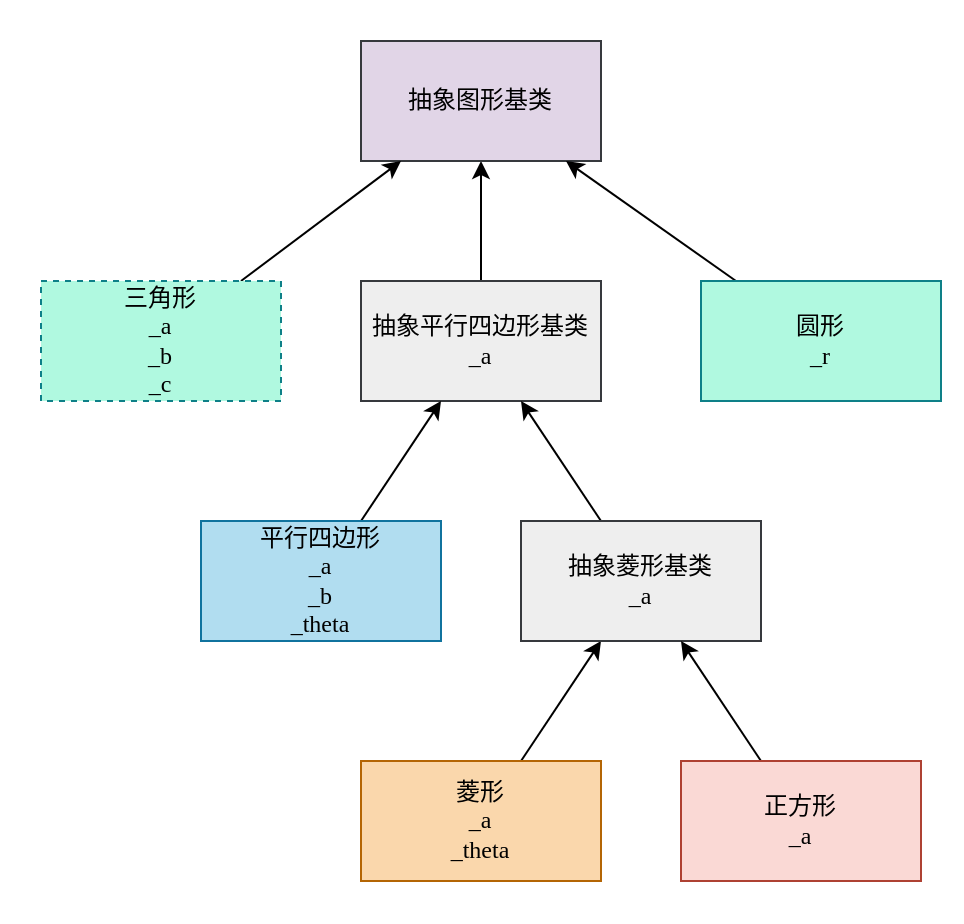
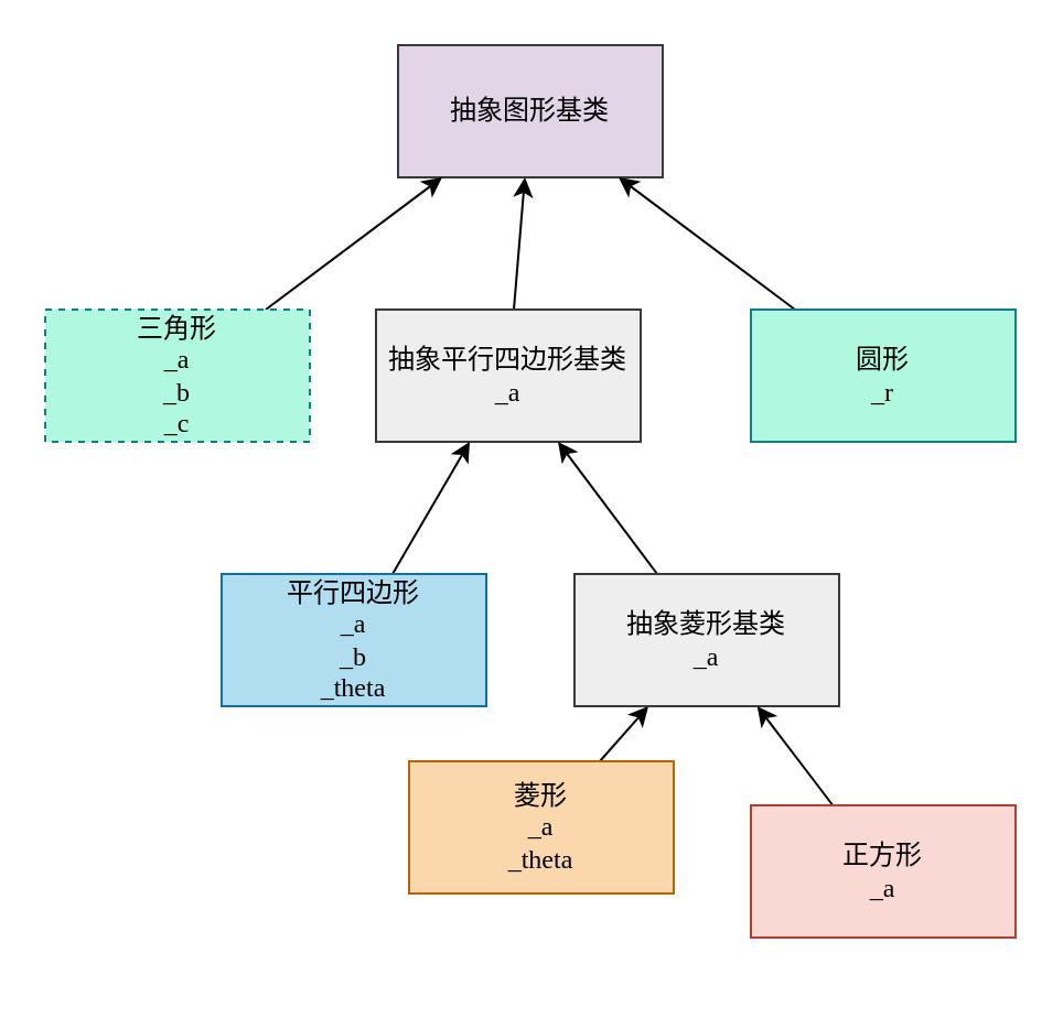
  <mxCell id="0" />
  <mxCell id="1" parent="0" />
  <mxCell id="2" style="rounded=0;orthogonalLoop=1;jettySize=auto;html=1;" parent="1" source="3" target="12" edge="1"><mxGeometry relative="1" as="geometry" /></mxCell>
- <mxCell id="3" value="&lt;font face=&quot;consolas&quot;&gt;抽象平行四边形基类&lt;br&gt;_a&lt;/font&gt;" style="rounded=0;whiteSpace=wrap;html=1;fillColor=#EEEEEE;strokeColor=#36393D;" parent="1" vertex="1"><mxGeometry x="180" y="140" width="120" height="60" as="geometry" /></mxCell>
+ <mxCell id="3" value="&lt;font face=&quot;consolas&quot;&gt;抽象平行四边形基类&lt;br&gt;_a&lt;/font&gt;" style="rounded=0;whiteSpace=wrap;html=1;fillColor=#EEEEEE;strokeColor=#36393D;" parent="1" vertex="1"><mxGeometry x="170" y="140" width="120" height="60" as="geometry" /></mxCell>
  <mxCell id="4" value="" style="rounded=0;orthogonalLoop=1;jettySize=auto;html=1;" parent="1" source="5" target="3" edge="1"><mxGeometry relative="1" as="geometry" /></mxCell>
  <mxCell id="5" value="&lt;font face=&quot;consolas&quot;&gt;平行四边形&lt;br&gt;_a&lt;br&gt;_b&lt;br&gt;_theta&lt;br&gt;&lt;/font&gt;" style="rounded=0;whiteSpace=wrap;html=1;fillColor=#b1ddf0;strokeColor=#10739e;" parent="1" vertex="1"><mxGeometry x="100" y="260" width="120" height="60" as="geometry" /></mxCell>
  <mxCell id="6" value="" style="rounded=0;orthogonalLoop=1;jettySize=auto;html=1;" parent="1" source="9" target="3" edge="1"><mxGeometry relative="1" as="geometry" /></mxCell>
  <mxCell id="7" style="rounded=0;orthogonalLoop=1;jettySize=auto;html=1;" parent="1" source="8" target="9" edge="1"><mxGeometry relative="1" as="geometry" /></mxCell>
- <mxCell id="8" value="&lt;font face=&quot;consolas&quot;&gt;菱形&lt;br&gt;_a&lt;br&gt;_theta&lt;br&gt;&lt;/font&gt;" style="rounded=0;whiteSpace=wrap;html=1;fillColor=#fad7ac;strokeColor=#b46504;" parent="1" vertex="1"><mxGeometry x="180" y="380" width="120" height="60" as="geometry" /></mxCell>
+ <mxCell id="8" value="&lt;font face=&quot;consolas&quot;&gt;菱形&lt;br&gt;_a&lt;br&gt;_theta&lt;br&gt;&lt;/font&gt;" style="rounded=0;whiteSpace=wrap;html=1;fillColor=#fad7ac;strokeColor=#b46504;" parent="1" vertex="1"><mxGeometry x="185" y="345" width="120" height="60" as="geometry" /></mxCell>
  <mxCell id="9" value="&lt;font face=&quot;consolas&quot;&gt;抽象菱形基类&lt;br&gt;_a&lt;/font&gt;" style="rounded=0;whiteSpace=wrap;html=1;fillColor=#EEEEEE;strokeColor=#36393D;" parent="1" vertex="1"><mxGeometry x="260" y="260" width="120" height="60" as="geometry" /></mxCell>
  <mxCell id="10" style="rounded=0;orthogonalLoop=1;jettySize=auto;html=1;" parent="1" source="11" target="9" edge="1"><mxGeometry relative="1" as="geometry" /></mxCell>
- <mxCell id="11" value="&lt;font face=&quot;consolas&quot;&gt;正方形&lt;br&gt;_a&lt;br&gt;&lt;/font&gt;" style="rounded=0;whiteSpace=wrap;html=1;fillColor=#fad9d5;strokeColor=#ae4132;" parent="1" vertex="1"><mxGeometry x="340" y="380" width="120" height="60" as="geometry" /></mxCell>
+ <mxCell id="11" value="&lt;font face=&quot;consolas&quot;&gt;正方形&lt;br&gt;_a&lt;br&gt;&lt;/font&gt;" style="rounded=0;whiteSpace=wrap;html=1;fillColor=#fad9d5;strokeColor=#ae4132;" parent="1" vertex="1"><mxGeometry x="340" y="365" width="120" height="60" as="geometry" /></mxCell>
  <mxCell id="12" value="&lt;font face=&quot;consolas&quot;&gt;抽象图形基类&lt;br&gt;&lt;/font&gt;" style="rounded=0;whiteSpace=wrap;html=1;fillColor=#e1d5e7;strokeColor=#36393D;" parent="1" vertex="1"><mxGeometry x="180" y="20" width="120" height="60" as="geometry" /></mxCell>
  <mxCell id="13" style="rounded=0;orthogonalLoop=1;jettySize=auto;html=1;" parent="1" source="14" target="12" edge="1"><mxGeometry relative="1" as="geometry" /></mxCell>
  <mxCell id="14" value="&lt;font face=&quot;consolas&quot;&gt;三角形&lt;br&gt;_a&lt;br&gt;_b&lt;br&gt;_c&lt;br&gt;&lt;/font&gt;" style="rounded=0;whiteSpace=wrap;html=1;fillColor=#B0F9E0;strokeColor=#0E8088;dashed=1;" parent="1" vertex="1"><mxGeometry x="20" y="140" width="120" height="60" as="geometry" /></mxCell>
  <mxCell id="15" style="rounded=0;orthogonalLoop=1;jettySize=auto;html=1;" parent="1" source="16" target="12" edge="1"><mxGeometry relative="1" as="geometry" /></mxCell>
- <mxCell id="16" value="&lt;font face=&quot;consolas&quot;&gt;圆形&lt;br&gt;_r&lt;br&gt;&lt;/font&gt;" style="rounded=0;whiteSpace=wrap;html=1;fillColor=#B0F9E0;strokeColor=#0E8088;" parent="1" vertex="1"><mxGeometry x="350" y="140" width="120" height="60" as="geometry" /></mxCell>
+ <mxCell id="16" value="&lt;font face=&quot;consolas&quot;&gt;圆形&lt;br&gt;_r&lt;br&gt;&lt;/font&gt;" style="rounded=0;whiteSpace=wrap;html=1;fillColor=#B0F9E0;strokeColor=#0E8088;" parent="1" vertex="1"><mxGeometry x="340" y="140" width="120" height="60" as="geometry" /></mxCell>
